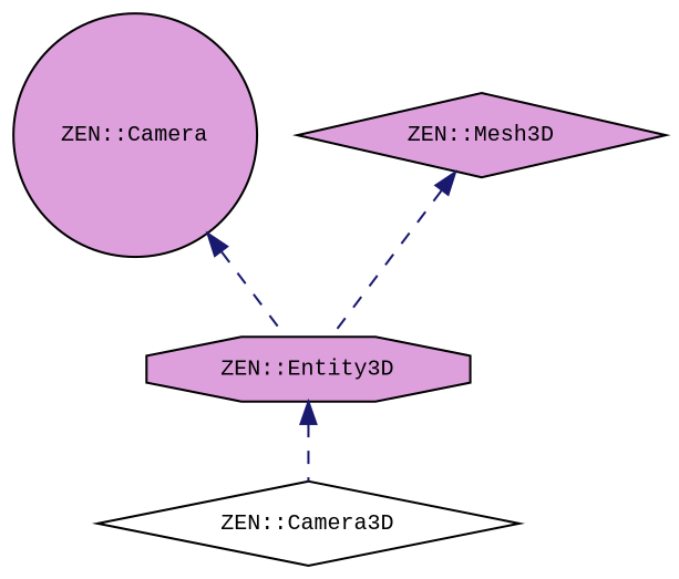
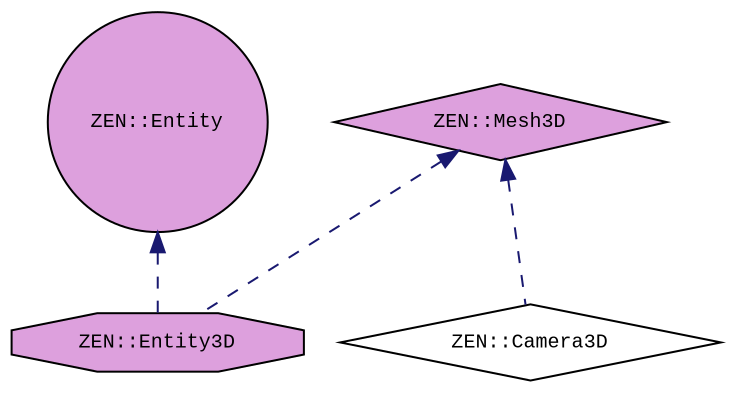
  digraph {
    fontname="Liberation Mono"
    node [color=black fillcolor=plum fontname="Liberation Mono" fontsize=10 shape=diamond style=filled]
    edge [color=midnightblue dir=back fontname="Liberation Mono" fontsize=10 labelfontname=Helvetica labelfontsize=10 style=dashed]
-   n1 [fontcolor=black height=0.2 label="ZEN::Camera" shape=circle width=0.4]
+   n1 [fontcolor=black height=0.2 label="ZEN::Entity" shape=circle width=0.4]
    n2 [height=0.2 label="ZEN::Entity3D" shape=octagon width=0.4]
    n3 [fillcolor=white height=0.2 label="ZEN::Camera3D" width=0.4]
    n4 [height=0.2 label="ZEN::Mesh3D" width=0.4]
    n1 -> n2
-   n2 -> n3
+   n4 -> n3
    n4 -> n2
  }
